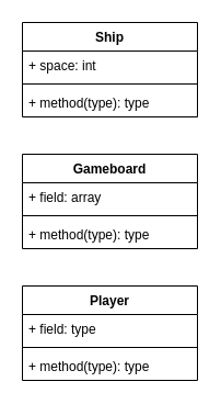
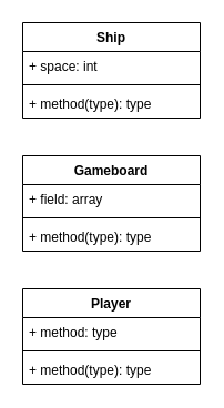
  <mxCell id="0" />
  <mxCell id="1" parent="0" />
  <mxCell id="2" value="Ship" style="swimlane;fontStyle=1;align=center;verticalAlign=top;childLayout=stackLayout;horizontal=1;startSize=26;horizontalStack=0;resizeParent=1;resizeParentMax=0;resizeLast=0;collapsible=1;marginBottom=0;" vertex="1" parent="1"><mxGeometry width="160" height="86" as="geometry" x="20" y="20" /></mxCell>
  <mxCell id="3" value="+ space: int" style="text;strokeColor=none;fillColor=none;align=left;verticalAlign=top;spacingLeft=4;spacingRight=4;overflow=hidden;rotatable=0;points=[[0,0.5],[1,0.5]];portConstraint=eastwest;" vertex="1" parent="2"><mxGeometry y="26" width="160" height="26" as="geometry" /></mxCell>
  <mxCell id="4" value="" style="line;strokeWidth=1;fillColor=none;align=left;verticalAlign=middle;spacingTop=-1;spacingLeft=3;spacingRight=3;rotatable=0;labelPosition=right;points=[];portConstraint=eastwest;" vertex="1" parent="2"><mxGeometry y="52" width="160" height="8" as="geometry" /></mxCell>
  <mxCell id="5" value="+ method(type): type" style="text;strokeColor=none;fillColor=none;align=left;verticalAlign=top;spacingLeft=4;spacingRight=4;overflow=hidden;rotatable=0;points=[[0,0.5],[1,0.5]];portConstraint=eastwest;" vertex="1" parent="2"><mxGeometry y="60" width="160" height="26" as="geometry" /></mxCell>
  <mxCell id="6" value="Gameboard" style="swimlane;fontStyle=1;align=center;verticalAlign=top;childLayout=stackLayout;horizontal=1;startSize=26;horizontalStack=0;resizeParent=1;resizeParentMax=0;resizeLast=0;collapsible=1;marginBottom=0;" vertex="1" parent="1"><mxGeometry y="140" width="160" height="86" as="geometry" x="20" /></mxCell>
  <mxCell id="7" value="+ field: array" style="text;strokeColor=none;fillColor=none;align=left;verticalAlign=top;spacingLeft=4;spacingRight=4;overflow=hidden;rotatable=0;points=[[0,0.5],[1,0.5]];portConstraint=eastwest;" vertex="1" parent="6"><mxGeometry y="26" width="160" height="26" as="geometry" /></mxCell>
  <mxCell id="8" value="" style="line;strokeWidth=1;fillColor=none;align=left;verticalAlign=middle;spacingTop=-1;spacingLeft=3;spacingRight=3;rotatable=0;labelPosition=right;points=[];portConstraint=eastwest;" vertex="1" parent="6"><mxGeometry y="52" width="160" height="8" as="geometry" /></mxCell>
  <mxCell id="9" value="+ method(type): type" style="text;strokeColor=none;fillColor=none;align=left;verticalAlign=top;spacingLeft=4;spacingRight=4;overflow=hidden;rotatable=0;points=[[0,0.5],[1,0.5]];portConstraint=eastwest;" vertex="1" parent="6"><mxGeometry y="60" width="160" height="26" as="geometry" /></mxCell>
  <mxCell id="10" value="Player" style="swimlane;fontStyle=1;align=center;verticalAlign=top;childLayout=stackLayout;horizontal=1;startSize=26;horizontalStack=0;resizeParent=1;resizeParentMax=0;resizeLast=0;collapsible=1;marginBottom=0;" vertex="1" parent="1"><mxGeometry y="260" width="160" height="86" as="geometry" x="20" /></mxCell>
- <mxCell id="11" value="+ field: type" style="text;strokeColor=none;fillColor=none;align=left;verticalAlign=top;spacingLeft=4;spacingRight=4;overflow=hidden;rotatable=0;points=[[0,0.5],[1,0.5]];portConstraint=eastwest;" vertex="1" parent="10"><mxGeometry y="26" width="160" height="26" as="geometry" /></mxCell>
+ <mxCell id="11" value="+ method: type" style="text;strokeColor=none;fillColor=none;align=left;verticalAlign=top;spacingLeft=4;spacingRight=4;overflow=hidden;rotatable=0;points=[[0,0.5],[1,0.5]];portConstraint=eastwest;" vertex="1" parent="10"><mxGeometry y="26" width="160" height="26" as="geometry" /></mxCell>
  <mxCell id="12" value="" style="line;strokeWidth=1;fillColor=none;align=left;verticalAlign=middle;spacingTop=-1;spacingLeft=3;spacingRight=3;rotatable=0;labelPosition=right;points=[];portConstraint=eastwest;" vertex="1" parent="10"><mxGeometry y="52" width="160" height="8" as="geometry" /></mxCell>
  <mxCell id="13" value="+ method(type): type" style="text;strokeColor=none;fillColor=none;align=left;verticalAlign=top;spacingLeft=4;spacingRight=4;overflow=hidden;rotatable=0;points=[[0,0.5],[1,0.5]];portConstraint=eastwest;" vertex="1" parent="10"><mxGeometry y="60" width="160" height="26" as="geometry" /></mxCell>
